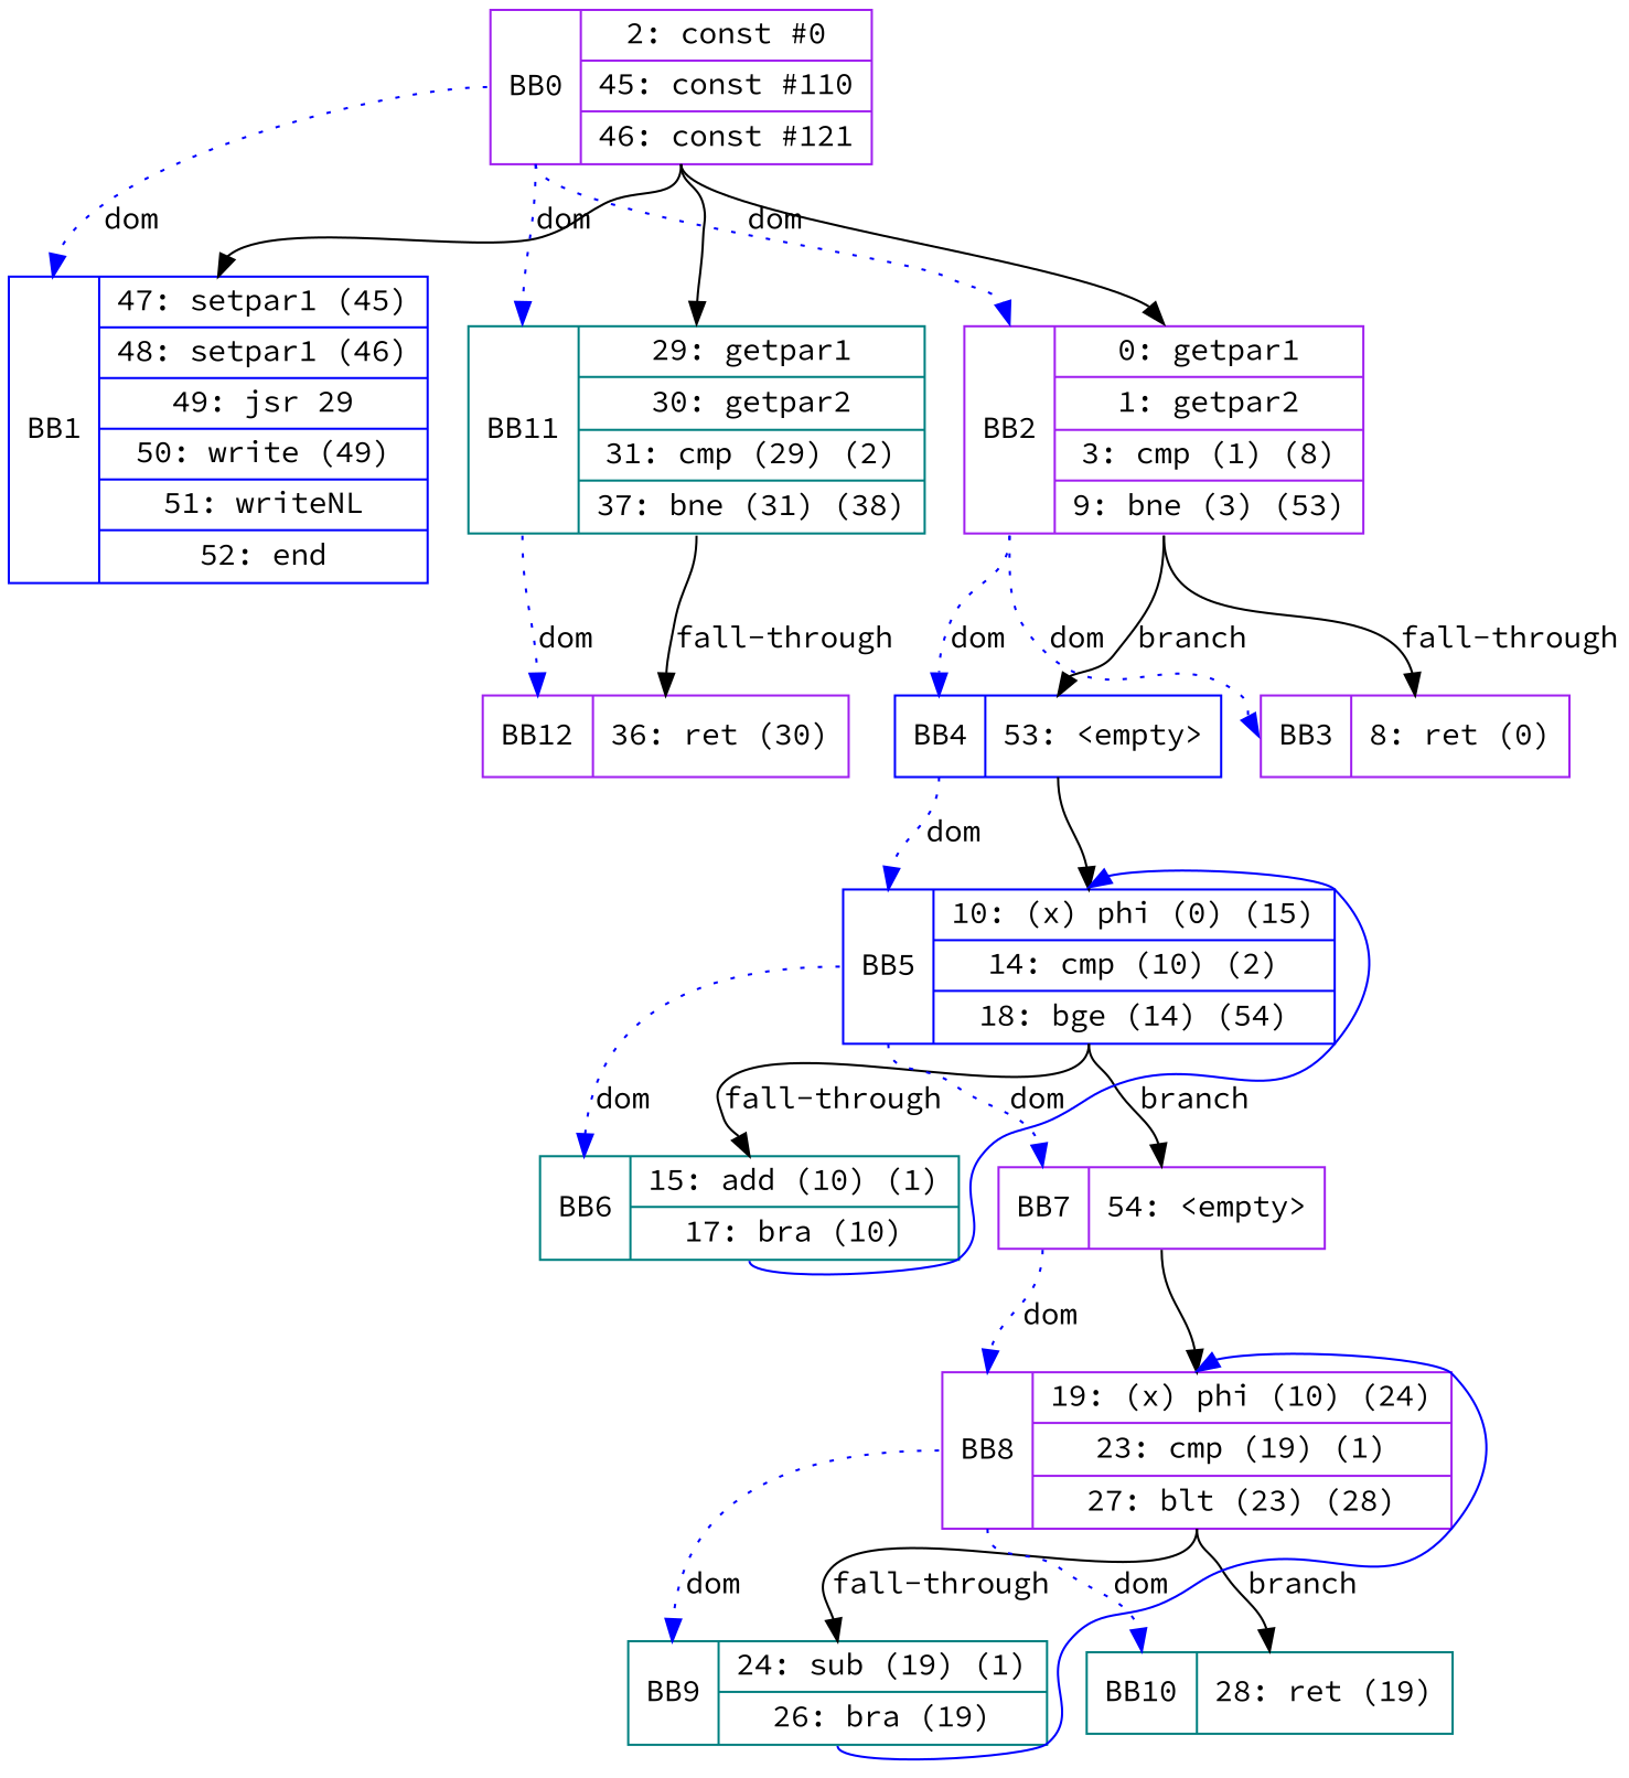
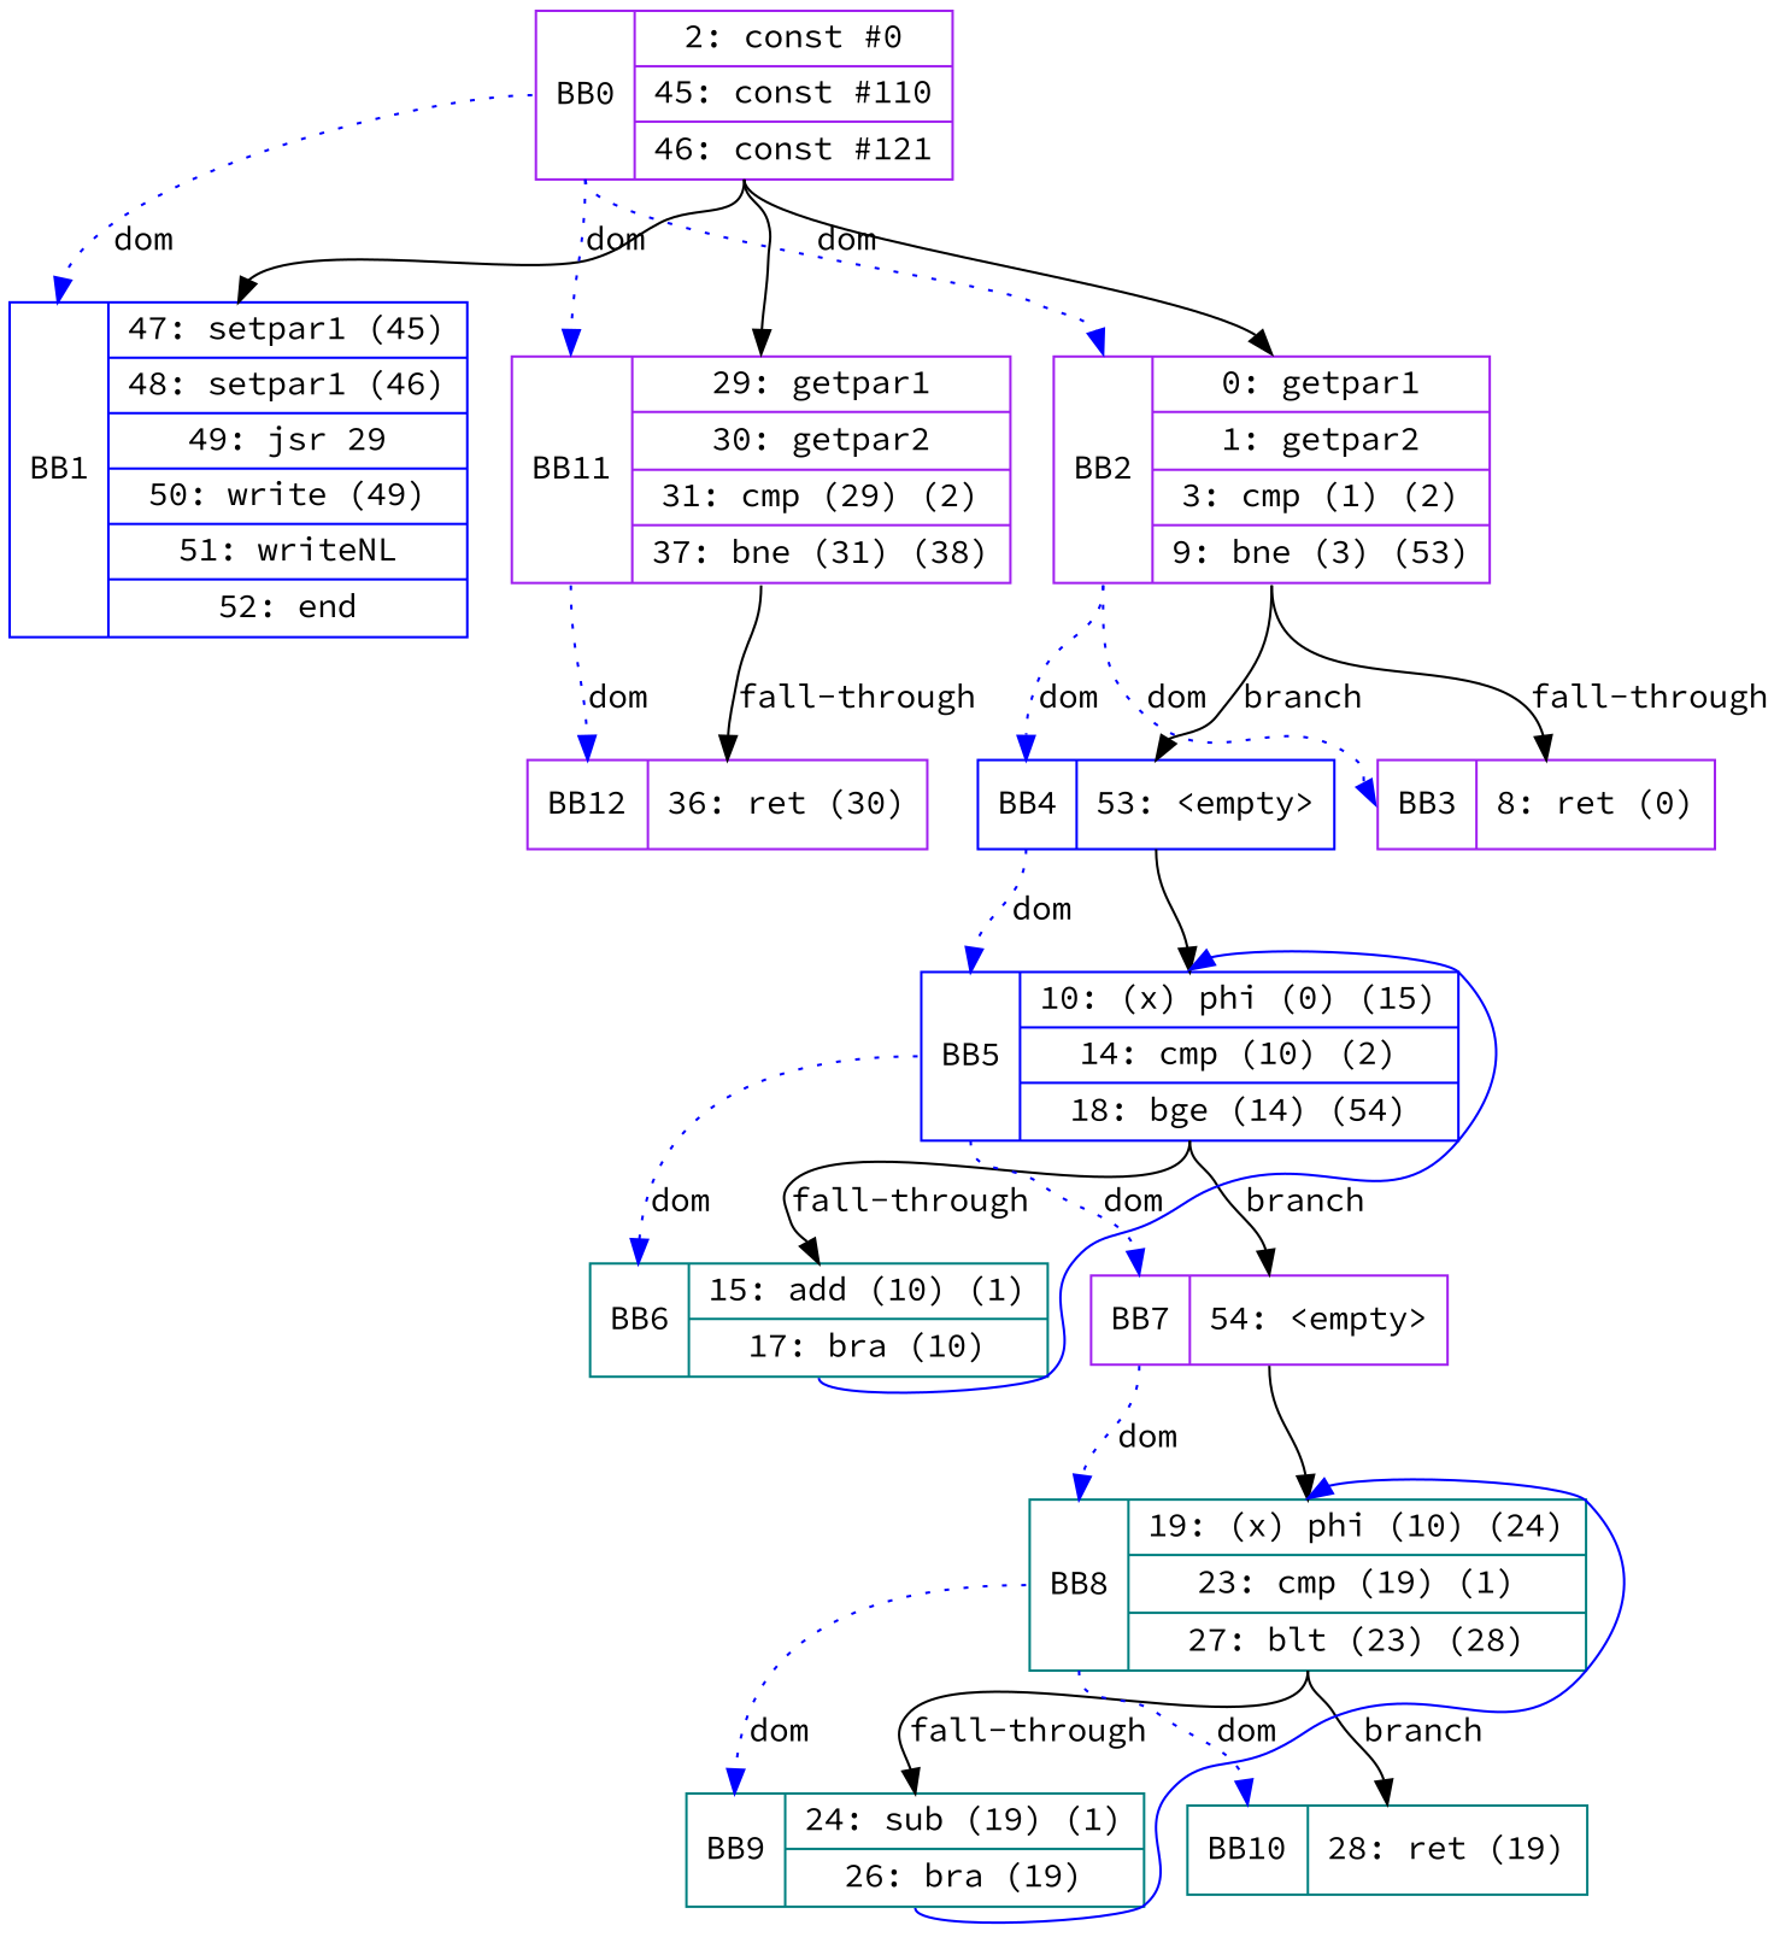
  digraph {
    fontname="Source Code Pro"
    node [color=purple fontname="Source Code Pro" shape=record]
    edge [color=blue fontname="Source Code Pro" headport=n tailport=s]
    n1 [label="<b>BB0 | { 2: const #0 | 45: const #110 | 46: const #121 }"]
    n2 [color=blue label="<b>BB1 | { 47: setpar1 (45) | 48: setpar1 (46) | 49: jsr 29 | 50: write (49) | 51: writeNL | 52: end }"]
-   n3 [label="<b>BB2 | { 0: getpar1 | 1: getpar2 | 3: cmp (1) (8) | 9: bne (3) (53) }"]
-   n4 [color=teal label="<b>BB11 | { 29: getpar1 | 30: getpar2 | 31: cmp (29) (2) | 37: bne (31) (38) }"]
+   n3 [label="<b>BB2 | { 0: getpar1 | 1: getpar2 | 3: cmp (1) (2) | 9: bne (3) (53) }"]
+   n4 [label="<b>BB11 | { 29: getpar1 | 30: getpar2 | 31: cmp (29) (2) | 37: bne (31) (38) }"]
    n5 [label="<b>BB3 | { 8: ret (0) }"]
    n6 [color=blue label="<b>BB4 | { 53: \<empty\> }"]
    n7 [label="<b>BB12 | { 36: ret (30) }"]
    n8 [color=blue label="<b>BB5 | { 10: (x) phi (0) (15) | 14: cmp (10) (2) | 18: bge (14) (54) }"]
    n9 [color=teal label="<b>BB6 | { 15: add (10) (1) | 17: bra (10) }"]
    n10 [label="<b>BB7 | { 54: \<empty\> }"]
-   n11 [label="<b>BB8 | { 19: (x) phi (10) (24) | 23: cmp (19) (1) | 27: blt (23) (28) }"]
+   n11 [color=teal label="<b>BB8 | { 19: (x) phi (10) (24) | 23: cmp (19) (1) | 27: blt (23) (28) }"]
    n12 [color=teal label="<b>BB9 | { 24: sub (19) (1) | 26: bra (19) }"]
    n13 [color=teal label="<b>BB10 | { 28: ret (19) }"]
    n1 -> n2 [headport=b label=dom style=dotted tailport=b]
    n1 -> n2 [color=""]
    n1 -> n3 [headport=b label=dom style=dotted tailport=b]
    n1 -> n3 [color=""]
    n1 -> n4 [headport=b label=dom style=dotted tailport=b]
    n1 -> n4 [color=""]
    n3 -> n5 [label="fall-through" color=""]
    n3 -> n5 [headport=b label=dom style=dotted tailport=b]
    n3 -> n6 [label=branch color=""]
    n3 -> n6 [headport=b label=dom style=dotted tailport=b]
    n4 -> n7 [label="fall-through" color=""]
    n4 -> n7 [headport=b label=dom style=dotted tailport=b]
    n6 -> n8 [color=""]
    n6 -> n8 [headport=b label=dom style=dotted tailport=b]
    n8 -> n9 [label="fall-through" color=""]
    n8 -> n9 [headport=b label=dom style=dotted tailport=b]
    n8 -> n10 [label=branch color=""]
    n8 -> n10 [headport=b label=dom style=dotted tailport=b]
    n9 -> n8
    n10 -> n11 [color=""]
    n10 -> n11 [headport=b label=dom style=dotted tailport=b]
    n11 -> n12 [label="fall-through" color=""]
    n11 -> n12 [headport=b label=dom style=dotted tailport=b]
    n11 -> n13 [label=branch color=""]
    n11 -> n13 [headport=b label=dom style=dotted tailport=b]
    n12 -> n11
  }
